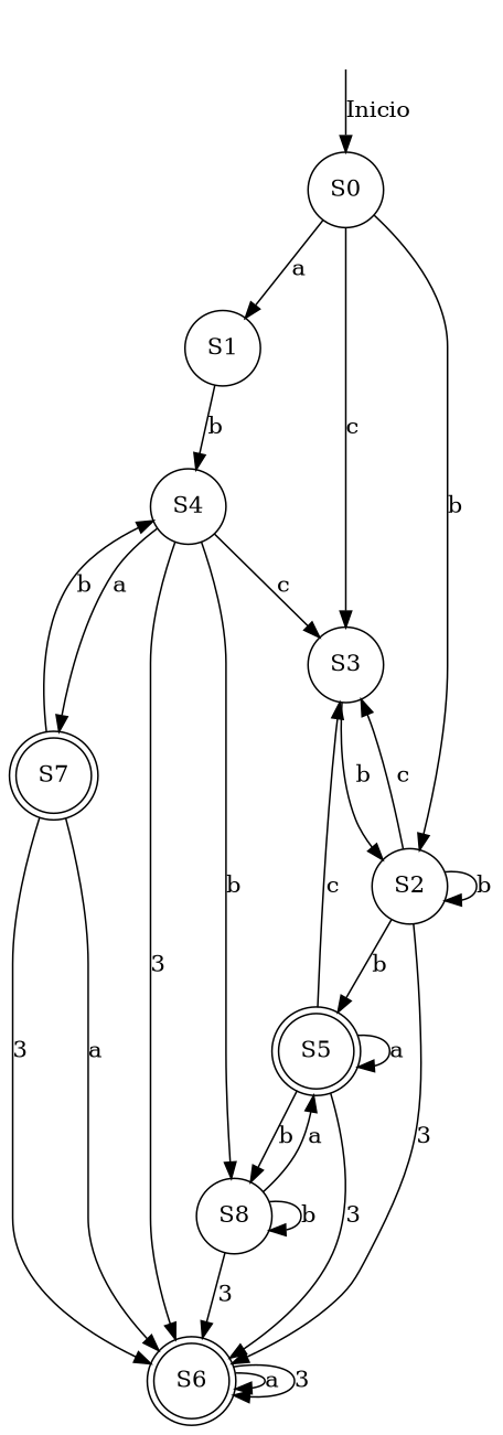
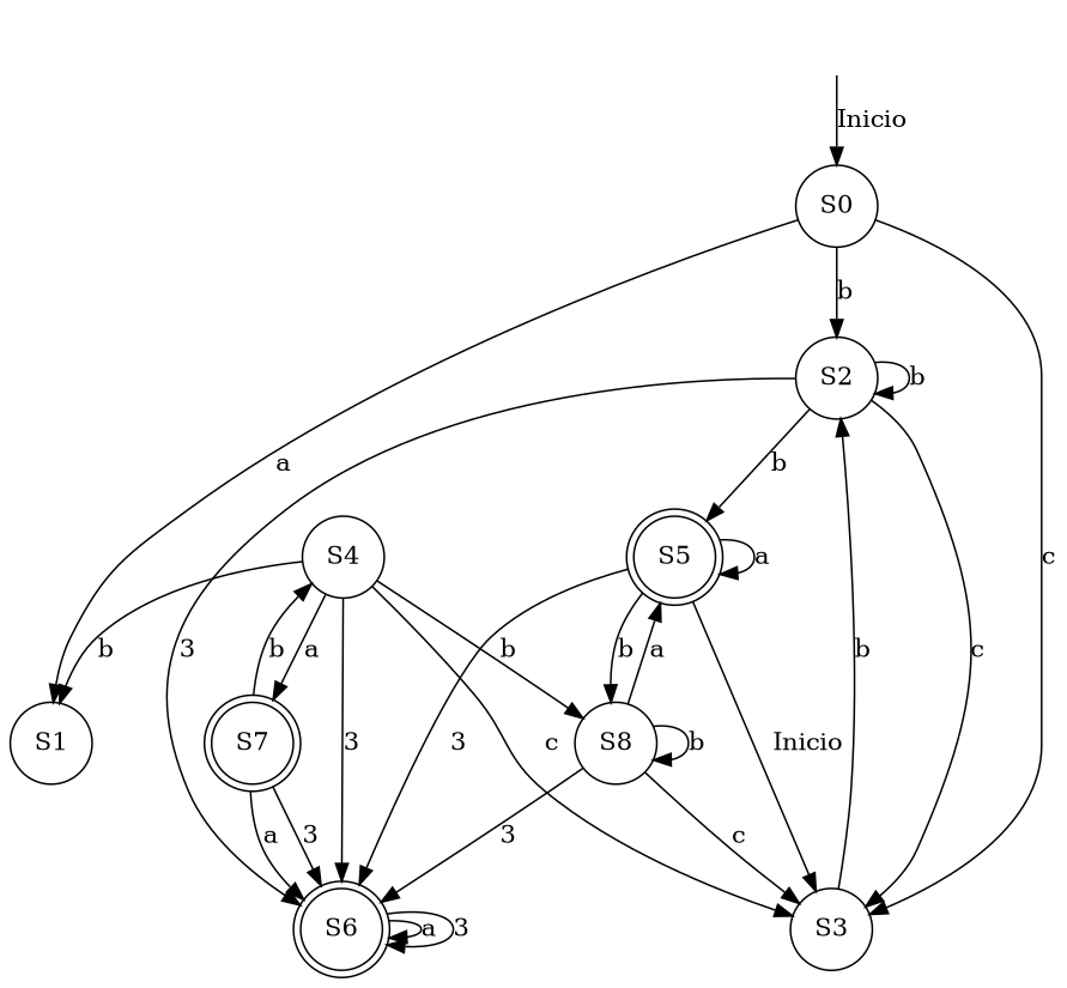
  digraph {
    rankdir=TB
    node [shape=circle]
    n1 [label=S0]
    n2 [label=S1]
    n3 [label=S2]
    n4 [label=S3]
    n5 [label=S4]
    n6 [label=S5 shape=doublecircle]
    n7 [label=S6 shape=doublecircle]
    n8 [label=S7 shape=doublecircle]
    n9 [label=S8]
    vacio [shape=none style=invisible]
    n1 -> n2 [label=a]
    n1 -> n3 [label=b]
    n1 -> n4 [label=c]
-   n2 -> n5 [label=b]
+   n5 -> n2 [label=b]
    n3 -> n3 [label=b]
    n3 -> n4 [label=c]
    n3 -> n6 [label=b]
    n3 -> n7 [label=3]
    n4 -> n3 [label=b]
    n5 -> n4 [label=c]
    n5 -> n7 [label=3]
    n5 -> n8 [label=a]
    n5 -> n9 [label=b]
-   n6 -> n4 [label=c]
+   n6 -> n4 [label=Inicio]
    n6 -> n6 [label=a]
    n6 -> n7 [label=3]
    n6 -> n9 [label=b]
    n7 -> n7 [label=a]
    n7 -> n7 [label=3]
    n8 -> n5 [label=b]
    n8 -> n7 [label=a]
    n8 -> n7 [label=3]
+   n9 -> n4 [label=c]
    n9 -> n6 [label=a]
    n9 -> n7 [label=3]
    n9 -> n9 [label=b]
    vacio -> n1 [label=Inicio]
  }
